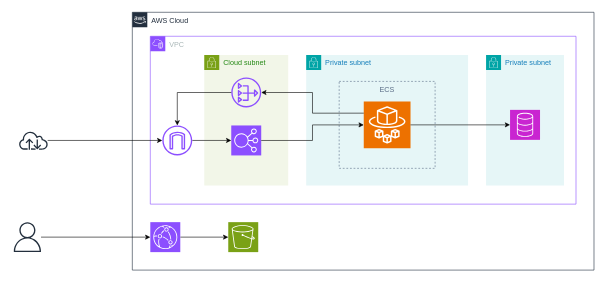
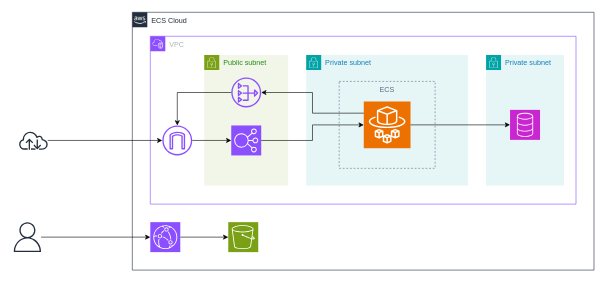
  <mxCell id="0" />
  <mxCell id="1" parent="0" />
- <mxCell id="2" value="AWS Cloud" style="points=[[0,0],[0.25,0],[0.5,0],[0.75,0],[1,0],[1,0.25],[1,0.5],[1,0.75],[1,1],[0.75,1],[0.5,1],[0.25,1],[0,1],[0,0.75],[0,0.5],[0,0.25]];outlineConnect=0;gradientColor=none;html=1;whiteSpace=wrap;fontSize=12;fontStyle=0;container=1;pointerEvents=0;collapsible=0;recursiveResize=0;shape=mxgraph.aws4.group;grIcon=mxgraph.aws4.group_aws_cloud_alt;strokeColor=#232F3E;fillColor=none;verticalAlign=top;align=left;spacingLeft=30;fontColor=#232F3E;dashed=0;" vertex="1" parent="1"><mxGeometry x="220" y="20" width="770" height="430" as="geometry" /></mxCell>
+ <mxCell id="2" value="ECS Cloud" style="points=[[0,0],[0.25,0],[0.5,0],[0.75,0],[1,0],[1,0.25],[1,0.5],[1,0.75],[1,1],[0.75,1],[0.5,1],[0.25,1],[0,1],[0,0.75],[0,0.5],[0,0.25]];outlineConnect=0;gradientColor=none;html=1;whiteSpace=wrap;fontSize=12;fontStyle=0;container=1;pointerEvents=0;collapsible=0;recursiveResize=0;shape=mxgraph.aws4.group;grIcon=mxgraph.aws4.group_aws_cloud_alt;strokeColor=#232F3E;fillColor=none;verticalAlign=top;align=left;spacingLeft=30;fontColor=#232F3E;dashed=0;" vertex="1" parent="1"><mxGeometry x="220" y="20" width="770" height="430" as="geometry" /></mxCell>
  <mxCell id="3" value="VPC" style="points=[[0,0],[0.25,0],[0.5,0],[0.75,0],[1,0],[1,0.25],[1,0.5],[1,0.75],[1,1],[0.75,1],[0.5,1],[0.25,1],[0,1],[0,0.75],[0,0.5],[0,0.25]];outlineConnect=0;gradientColor=none;html=1;whiteSpace=wrap;fontSize=12;fontStyle=0;container=1;pointerEvents=0;collapsible=0;recursiveResize=0;shape=mxgraph.aws4.group;grIcon=mxgraph.aws4.group_vpc2;strokeColor=#8C4FFF;fillColor=none;verticalAlign=top;align=left;spacingLeft=30;fontColor=#AAB7B8;dashed=0;" vertex="1" parent="2"><mxGeometry x="30" y="40" width="710" height="280" as="geometry" /></mxCell>
- <mxCell id="4" value="Cloud subnet" style="points=[[0,0],[0.25,0],[0.5,0],[0.75,0],[1,0],[1,0.25],[1,0.5],[1,0.75],[1,1],[0.75,1],[0.5,1],[0.25,1],[0,1],[0,0.75],[0,0.5],[0,0.25]];outlineConnect=0;gradientColor=none;html=1;whiteSpace=wrap;fontSize=12;fontStyle=0;container=1;pointerEvents=0;collapsible=0;recursiveResize=0;shape=mxgraph.aws4.group;grIcon=mxgraph.aws4.group_security_group;grStroke=0;strokeColor=#7AA116;fillColor=#F2F6E8;verticalAlign=top;align=left;spacingLeft=30;fontColor=#248814;dashed=0;" vertex="1" parent="3"><mxGeometry x="90" y="31.25" width="140" height="217.5" as="geometry" /></mxCell>
+ <mxCell id="4" value="Public subnet" style="points=[[0,0],[0.25,0],[0.5,0],[0.75,0],[1,0],[1,0.25],[1,0.5],[1,0.75],[1,1],[0.75,1],[0.5,1],[0.25,1],[0,1],[0,0.75],[0,0.5],[0,0.25]];outlineConnect=0;gradientColor=none;html=1;whiteSpace=wrap;fontSize=12;fontStyle=0;container=1;pointerEvents=0;collapsible=0;recursiveResize=0;shape=mxgraph.aws4.group;grIcon=mxgraph.aws4.group_security_group;grStroke=0;strokeColor=#7AA116;fillColor=#F2F6E8;verticalAlign=top;align=left;spacingLeft=30;fontColor=#248814;dashed=0;" vertex="1" parent="3"><mxGeometry x="90" y="31.25" width="140" height="217.5" as="geometry" /></mxCell>
  <mxCell id="5" value="" style="sketch=0;outlineConnect=0;fontColor=#232F3E;gradientColor=none;fillColor=#8C4FFF;strokeColor=none;dashed=0;verticalLabelPosition=bottom;verticalAlign=top;align=center;html=1;fontSize=12;fontStyle=0;aspect=fixed;pointerEvents=1;shape=mxgraph.aws4.nat_gateway;" vertex="1" parent="4"><mxGeometry x="45" y="37.5" width="50" height="50" as="geometry" /></mxCell>
  <mxCell id="6" value="" style="sketch=0;points=[[0,0,0],[0.25,0,0],[0.5,0,0],[0.75,0,0],[1,0,0],[0,1,0],[0.25,1,0],[0.5,1,0],[0.75,1,0],[1,1,0],[0,0.25,0],[0,0.5,0],[0,0.75,0],[1,0.25,0],[1,0.5,0],[1,0.75,0]];outlineConnect=0;fontColor=#232F3E;fillColor=#8C4FFF;strokeColor=#ffffff;dashed=0;verticalLabelPosition=bottom;verticalAlign=top;align=center;html=1;fontSize=12;fontStyle=0;aspect=fixed;shape=mxgraph.aws4.resourceIcon;resIcon=mxgraph.aws4.elastic_load_balancing;" vertex="1" parent="4"><mxGeometry x="45" y="117.5" width="50" height="50" as="geometry" /></mxCell>
  <mxCell id="7" value="Private subnet" style="points=[[0,0],[0.25,0],[0.5,0],[0.75,0],[1,0],[1,0.25],[1,0.5],[1,0.75],[1,1],[0.75,1],[0.5,1],[0.25,1],[0,1],[0,0.75],[0,0.5],[0,0.25]];outlineConnect=0;gradientColor=none;html=1;whiteSpace=wrap;fontSize=12;fontStyle=0;container=1;pointerEvents=0;collapsible=0;recursiveResize=0;shape=mxgraph.aws4.group;grIcon=mxgraph.aws4.group_security_group;grStroke=0;strokeColor=#00A4A6;fillColor=#E6F6F7;verticalAlign=top;align=left;spacingLeft=30;fontColor=#147EBA;dashed=0;" vertex="1" parent="3"><mxGeometry x="560" y="31.25" width="130" height="217.5" as="geometry" /></mxCell>
  <mxCell id="8" value="" style="sketch=0;points=[[0,0,0],[0.25,0,0],[0.5,0,0],[0.75,0,0],[1,0,0],[0,1,0],[0.25,1,0],[0.5,1,0],[0.75,1,0],[1,1,0],[0,0.25,0],[0,0.5,0],[0,0.75,0],[1,0.25,0],[1,0.5,0],[1,0.75,0]];outlineConnect=0;fontColor=#232F3E;fillColor=#C925D1;strokeColor=#ffffff;dashed=0;verticalLabelPosition=bottom;verticalAlign=top;align=center;html=1;fontSize=12;fontStyle=0;aspect=fixed;shape=mxgraph.aws4.resourceIcon;resIcon=mxgraph.aws4.database;" vertex="1" parent="7"><mxGeometry x="40" y="91.5" width="50" height="50" as="geometry" /></mxCell>
  <mxCell id="9" value="Private subnet" style="points=[[0,0],[0.25,0],[0.5,0],[0.75,0],[1,0],[1,0.25],[1,0.5],[1,0.75],[1,1],[0.75,1],[0.5,1],[0.25,1],[0,1],[0,0.75],[0,0.5],[0,0.25]];outlineConnect=0;gradientColor=none;html=1;whiteSpace=wrap;fontSize=12;fontStyle=0;container=1;pointerEvents=0;collapsible=0;recursiveResize=0;shape=mxgraph.aws4.group;grIcon=mxgraph.aws4.group_security_group;grStroke=0;strokeColor=#00A4A6;fillColor=#E6F6F7;verticalAlign=top;align=left;spacingLeft=30;fontColor=#147EBA;dashed=0;" vertex="1" parent="3"><mxGeometry x="260" y="31.25" width="270" height="217.5" as="geometry" /></mxCell>
  <mxCell id="10" value="ECS" style="fillColor=none;strokeColor=#5A6C86;dashed=1;verticalAlign=top;fontStyle=0;fontColor=#5A6C86;whiteSpace=wrap;html=1;" vertex="1" parent="9"><mxGeometry x="55" y="44" width="160" height="145" as="geometry" /></mxCell>
  <mxCell id="11" value="" style="sketch=0;points=[[0,0,0],[0.25,0,0],[0.5,0,0],[0.75,0,0],[1,0,0],[0,1,0],[0.25,1,0],[0.5,1,0],[0.75,1,0],[1,1,0],[0,0.25,0],[0,0.5,0],[0,0.75,0],[1,0.25,0],[1,0.5,0],[1,0.75,0]];outlineConnect=0;fontColor=#232F3E;fillColor=#ED7100;strokeColor=#ffffff;dashed=0;verticalLabelPosition=bottom;verticalAlign=top;align=center;html=1;fontSize=12;fontStyle=0;aspect=fixed;shape=mxgraph.aws4.resourceIcon;resIcon=mxgraph.aws4.fargate;" vertex="1" parent="9"><mxGeometry x="96" y="77.5" width="78" height="78" as="geometry" /></mxCell>
  <mxCell id="12" style="edgeStyle=orthogonalEdgeStyle;rounded=0;orthogonalLoop=1;jettySize=auto;html=1;" edge="1" parent="3" source="13" target="6"><mxGeometry relative="1" as="geometry" /></mxCell>
  <mxCell id="13" value="" style="sketch=0;outlineConnect=0;fontColor=#232F3E;gradientColor=none;fillColor=#8C4FFF;strokeColor=none;dashed=0;verticalLabelPosition=bottom;verticalAlign=top;align=center;html=1;fontSize=12;fontStyle=0;aspect=fixed;pointerEvents=1;shape=mxgraph.aws4.internet_gateway;" vertex="1" parent="3"><mxGeometry x="20" y="148.75" width="50" height="50" as="geometry" /></mxCell>
  <mxCell id="14" style="edgeStyle=orthogonalEdgeStyle;rounded=0;orthogonalLoop=1;jettySize=auto;html=1;" edge="1" parent="3" source="6" target="11"><mxGeometry relative="1" as="geometry" /></mxCell>
  <mxCell id="15" style="edgeStyle=orthogonalEdgeStyle;rounded=0;orthogonalLoop=1;jettySize=auto;html=1;" edge="1" parent="3" source="11" target="8"><mxGeometry relative="1" as="geometry" /></mxCell>
  <mxCell id="16" style="edgeStyle=orthogonalEdgeStyle;rounded=0;orthogonalLoop=1;jettySize=auto;html=1;" edge="1" parent="3" source="5" target="13"><mxGeometry relative="1" as="geometry" /></mxCell>
  <mxCell id="17" style="edgeStyle=orthogonalEdgeStyle;rounded=0;orthogonalLoop=1;jettySize=auto;html=1;exitX=0;exitY=0.25;exitDx=0;exitDy=0;exitPerimeter=0;" edge="1" parent="3" source="11" target="5"><mxGeometry relative="1" as="geometry" /></mxCell>
  <mxCell id="18" style="edgeStyle=orthogonalEdgeStyle;rounded=0;orthogonalLoop=1;jettySize=auto;html=1;" edge="1" parent="2" source="19" target="20"><mxGeometry relative="1" as="geometry" /></mxCell>
  <mxCell id="19" value="" style="sketch=0;points=[[0,0,0],[0.25,0,0],[0.5,0,0],[0.75,0,0],[1,0,0],[0,1,0],[0.25,1,0],[0.5,1,0],[0.75,1,0],[1,1,0],[0,0.25,0],[0,0.5,0],[0,0.75,0],[1,0.25,0],[1,0.5,0],[1,0.75,0]];outlineConnect=0;fontColor=#232F3E;fillColor=#8C4FFF;strokeColor=#ffffff;dashed=0;verticalLabelPosition=bottom;verticalAlign=top;align=center;html=1;fontSize=12;fontStyle=0;aspect=fixed;shape=mxgraph.aws4.resourceIcon;resIcon=mxgraph.aws4.cloudfront;" vertex="1" parent="2"><mxGeometry x="30" y="350" width="50" height="50" as="geometry" /></mxCell>
  <mxCell id="20" value="" style="sketch=0;points=[[0,0,0],[0.25,0,0],[0.5,0,0],[0.75,0,0],[1,0,0],[0,1,0],[0.25,1,0],[0.5,1,0],[0.75,1,0],[1,1,0],[0,0.25,0],[0,0.5,0],[0,0.75,0],[1,0.25,0],[1,0.5,0],[1,0.75,0]];outlineConnect=0;fontColor=#232F3E;fillColor=#7AA116;strokeColor=#ffffff;dashed=0;verticalLabelPosition=bottom;verticalAlign=top;align=center;html=1;fontSize=12;fontStyle=0;aspect=fixed;shape=mxgraph.aws4.resourceIcon;resIcon=mxgraph.aws4.s3;" vertex="1" parent="2"><mxGeometry x="160" y="350" width="50" height="50" as="geometry" /></mxCell>
  <mxCell id="21" value="" style="sketch=0;outlineConnect=0;fontColor=#232F3E;gradientColor=none;fillColor=#232F3D;strokeColor=none;dashed=0;verticalLabelPosition=bottom;verticalAlign=top;align=center;html=1;fontSize=12;fontStyle=0;aspect=fixed;pointerEvents=1;shape=mxgraph.aws4.user;" vertex="1" parent="1"><mxGeometry x="20" y="370" width="50" height="50" as="geometry" /></mxCell>
  <mxCell id="22" style="edgeStyle=orthogonalEdgeStyle;rounded=0;orthogonalLoop=1;jettySize=auto;html=1;" edge="1" parent="1" source="23" target="13"><mxGeometry relative="1" as="geometry" /></mxCell>
  <mxCell id="23" value="" style="sketch=0;outlineConnect=0;fontColor=#232F3E;gradientColor=none;fillColor=#232F3D;strokeColor=none;dashed=0;verticalLabelPosition=bottom;verticalAlign=top;align=center;html=1;fontSize=12;fontStyle=0;aspect=fixed;pointerEvents=1;shape=mxgraph.aws4.internet;" vertex="1" parent="1"><mxGeometry x="30" y="218.36" width="50" height="30.78" as="geometry" /></mxCell>
  <mxCell id="24" style="edgeStyle=orthogonalEdgeStyle;rounded=0;orthogonalLoop=1;jettySize=auto;html=1;entryX=0;entryY=0.5;entryDx=0;entryDy=0;entryPerimeter=0;" edge="1" parent="1" source="21" target="19"><mxGeometry relative="1" as="geometry" /></mxCell>
